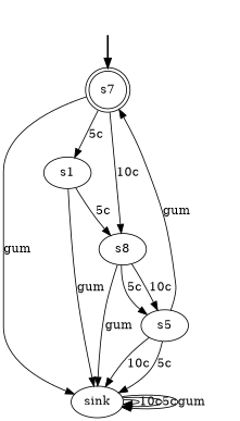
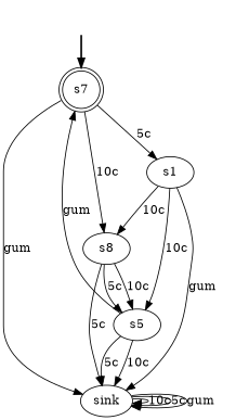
  digraph {
    fake [style=invisible]
    n2 [label=s7 root=true shape=doublecircle]
    s1
    n4 [label=s8]
    sink
    n6 [label=s5]
    fake -> n2 [style=bold]
    n2 -> s1 [label="5c"]
    n2 -> n4 [label="10c"]
    n2 -> sink [label=gum]
-   s1 -> n4 [label="5c"]
+   s1 -> n4 [label="10c"]
    s1 -> sink [label=gum]
-   n4 -> sink [label=gum]
+   s1 -> n6 [label="10c"]
+   n4 -> sink [label="5c"]
    n4 -> n6 [label="5c"]
    n4 -> n6 [label="10c"]
    sink -> sink [label="10c"]
    sink -> sink [label="5c"]
    sink -> sink [label=gum]
    n6 -> n2 [label=gum]
    n6 -> sink [label="10c"]
    n6 -> sink [label="5c"]
  }
